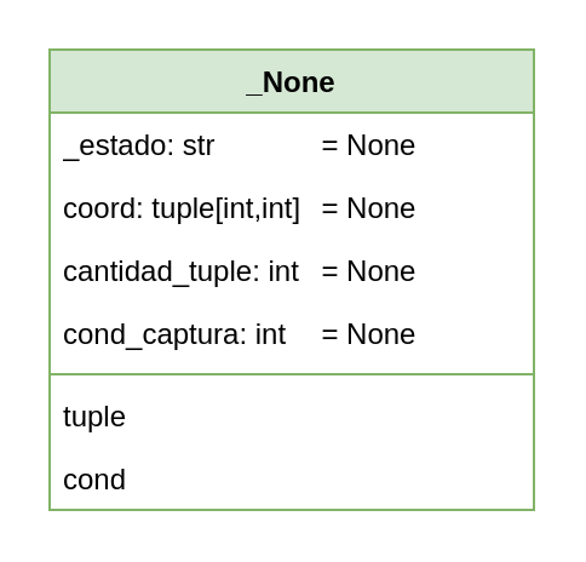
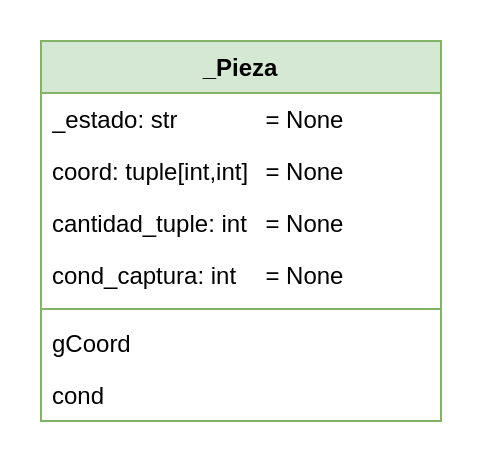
  <mxCell id="0" />
  <mxCell id="1" parent="0" />
- <mxCell id="2" value="_None" style="swimlane;fontStyle=1;align=center;verticalAlign=top;childLayout=stackLayout;horizontal=1;startSize=26;horizontalStack=0;resizeParent=1;resizeParentMax=0;resizeLast=0;collapsible=1;marginBottom=0;whiteSpace=wrap;html=1;fillColor=#d5e8d4;strokeColor=#82b366;" vertex="1" parent="1"><mxGeometry x="20" y="20" width="200" height="190" as="geometry" /></mxCell>
+ <mxCell id="2" value="_Pieza" style="swimlane;fontStyle=1;align=center;verticalAlign=top;childLayout=stackLayout;horizontal=1;startSize=26;horizontalStack=0;resizeParent=1;resizeParentMax=0;resizeLast=0;collapsible=1;marginBottom=0;whiteSpace=wrap;html=1;fillColor=#d5e8d4;strokeColor=#82b366;" vertex="1" parent="1"><mxGeometry x="20" y="20" width="200" height="190" as="geometry" /></mxCell>
  <mxCell id="3" value="_estado: str &lt;span style=&quot;white-space: pre;&quot;&gt;&#09;&lt;/span&gt;&lt;span style=&quot;white-space: pre;&quot;&gt;&#09;&lt;/span&gt;= None" style="text;strokeColor=none;fillColor=none;align=left;verticalAlign=top;spacingLeft=4;spacingRight=4;overflow=hidden;rotatable=0;points=[[0,0.5],[1,0.5]];portConstraint=eastwest;whiteSpace=wrap;html=1;" vertex="1" parent="2"><mxGeometry y="26" width="200" height="26" as="geometry" /></mxCell>
  <mxCell id="4" value="coord: tuple[int,int] &lt;span style=&quot;white-space: pre;&quot;&gt;&#09;&lt;/span&gt;= None" style="text;strokeColor=none;fillColor=none;align=left;verticalAlign=top;spacingLeft=4;spacingRight=4;overflow=hidden;rotatable=0;points=[[0,0.5],[1,0.5]];portConstraint=eastwest;whiteSpace=wrap;html=1;" vertex="1" parent="2"><mxGeometry y="52" width="200" height="26" as="geometry" /></mxCell>
  <mxCell id="5" value="cantidad_tuple: int &lt;span style=&quot;white-space: pre;&quot;&gt;&#09;&lt;/span&gt;= None" style="text;strokeColor=none;fillColor=none;align=left;verticalAlign=top;spacingLeft=4;spacingRight=4;overflow=hidden;rotatable=0;points=[[0,0.5],[1,0.5]];portConstraint=eastwest;whiteSpace=wrap;html=1;" vertex="1" parent="2"><mxGeometry y="78" width="200" height="26" as="geometry" /></mxCell>
  <mxCell id="6" value="cond_captura: int &lt;span style=&quot;white-space: pre;&quot;&gt;&#09;&lt;/span&gt;= None" style="text;strokeColor=none;fillColor=none;align=left;verticalAlign=top;spacingLeft=4;spacingRight=4;overflow=hidden;rotatable=0;points=[[0,0.5],[1,0.5]];portConstraint=eastwest;whiteSpace=wrap;html=1;" vertex="1" parent="2"><mxGeometry y="104" width="200" height="26" as="geometry" /></mxCell>
  <mxCell id="7" value="" style="line;strokeWidth=1;fillColor=none;align=left;verticalAlign=middle;spacingTop=-1;spacingLeft=3;spacingRight=3;rotatable=0;labelPosition=right;points=[];portConstraint=eastwest;strokeColor=inherit;" vertex="1" parent="2"><mxGeometry y="130" width="200" height="8" as="geometry" /></mxCell>
- <mxCell id="8" value="tuple" style="text;strokeColor=none;fillColor=none;align=left;verticalAlign=top;spacingLeft=4;spacingRight=4;overflow=hidden;rotatable=0;points=[[0,0.5],[1,0.5]];portConstraint=eastwest;whiteSpace=wrap;html=1;" vertex="1" parent="2"><mxGeometry y="138" width="200" height="26" as="geometry" /></mxCell>
+ <mxCell id="8" value="gCoord" style="text;strokeColor=none;fillColor=none;align=left;verticalAlign=top;spacingLeft=4;spacingRight=4;overflow=hidden;rotatable=0;points=[[0,0.5],[1,0.5]];portConstraint=eastwest;whiteSpace=wrap;html=1;" vertex="1" parent="2"><mxGeometry y="138" width="200" height="26" as="geometry" /></mxCell>
  <mxCell id="9" value="cond" style="text;strokeColor=none;fillColor=none;align=left;verticalAlign=top;spacingLeft=4;spacingRight=4;overflow=hidden;rotatable=0;points=[[0,0.5],[1,0.5]];portConstraint=eastwest;whiteSpace=wrap;html=1;" vertex="1" parent="2"><mxGeometry y="164" width="200" height="26" as="geometry" /></mxCell>
